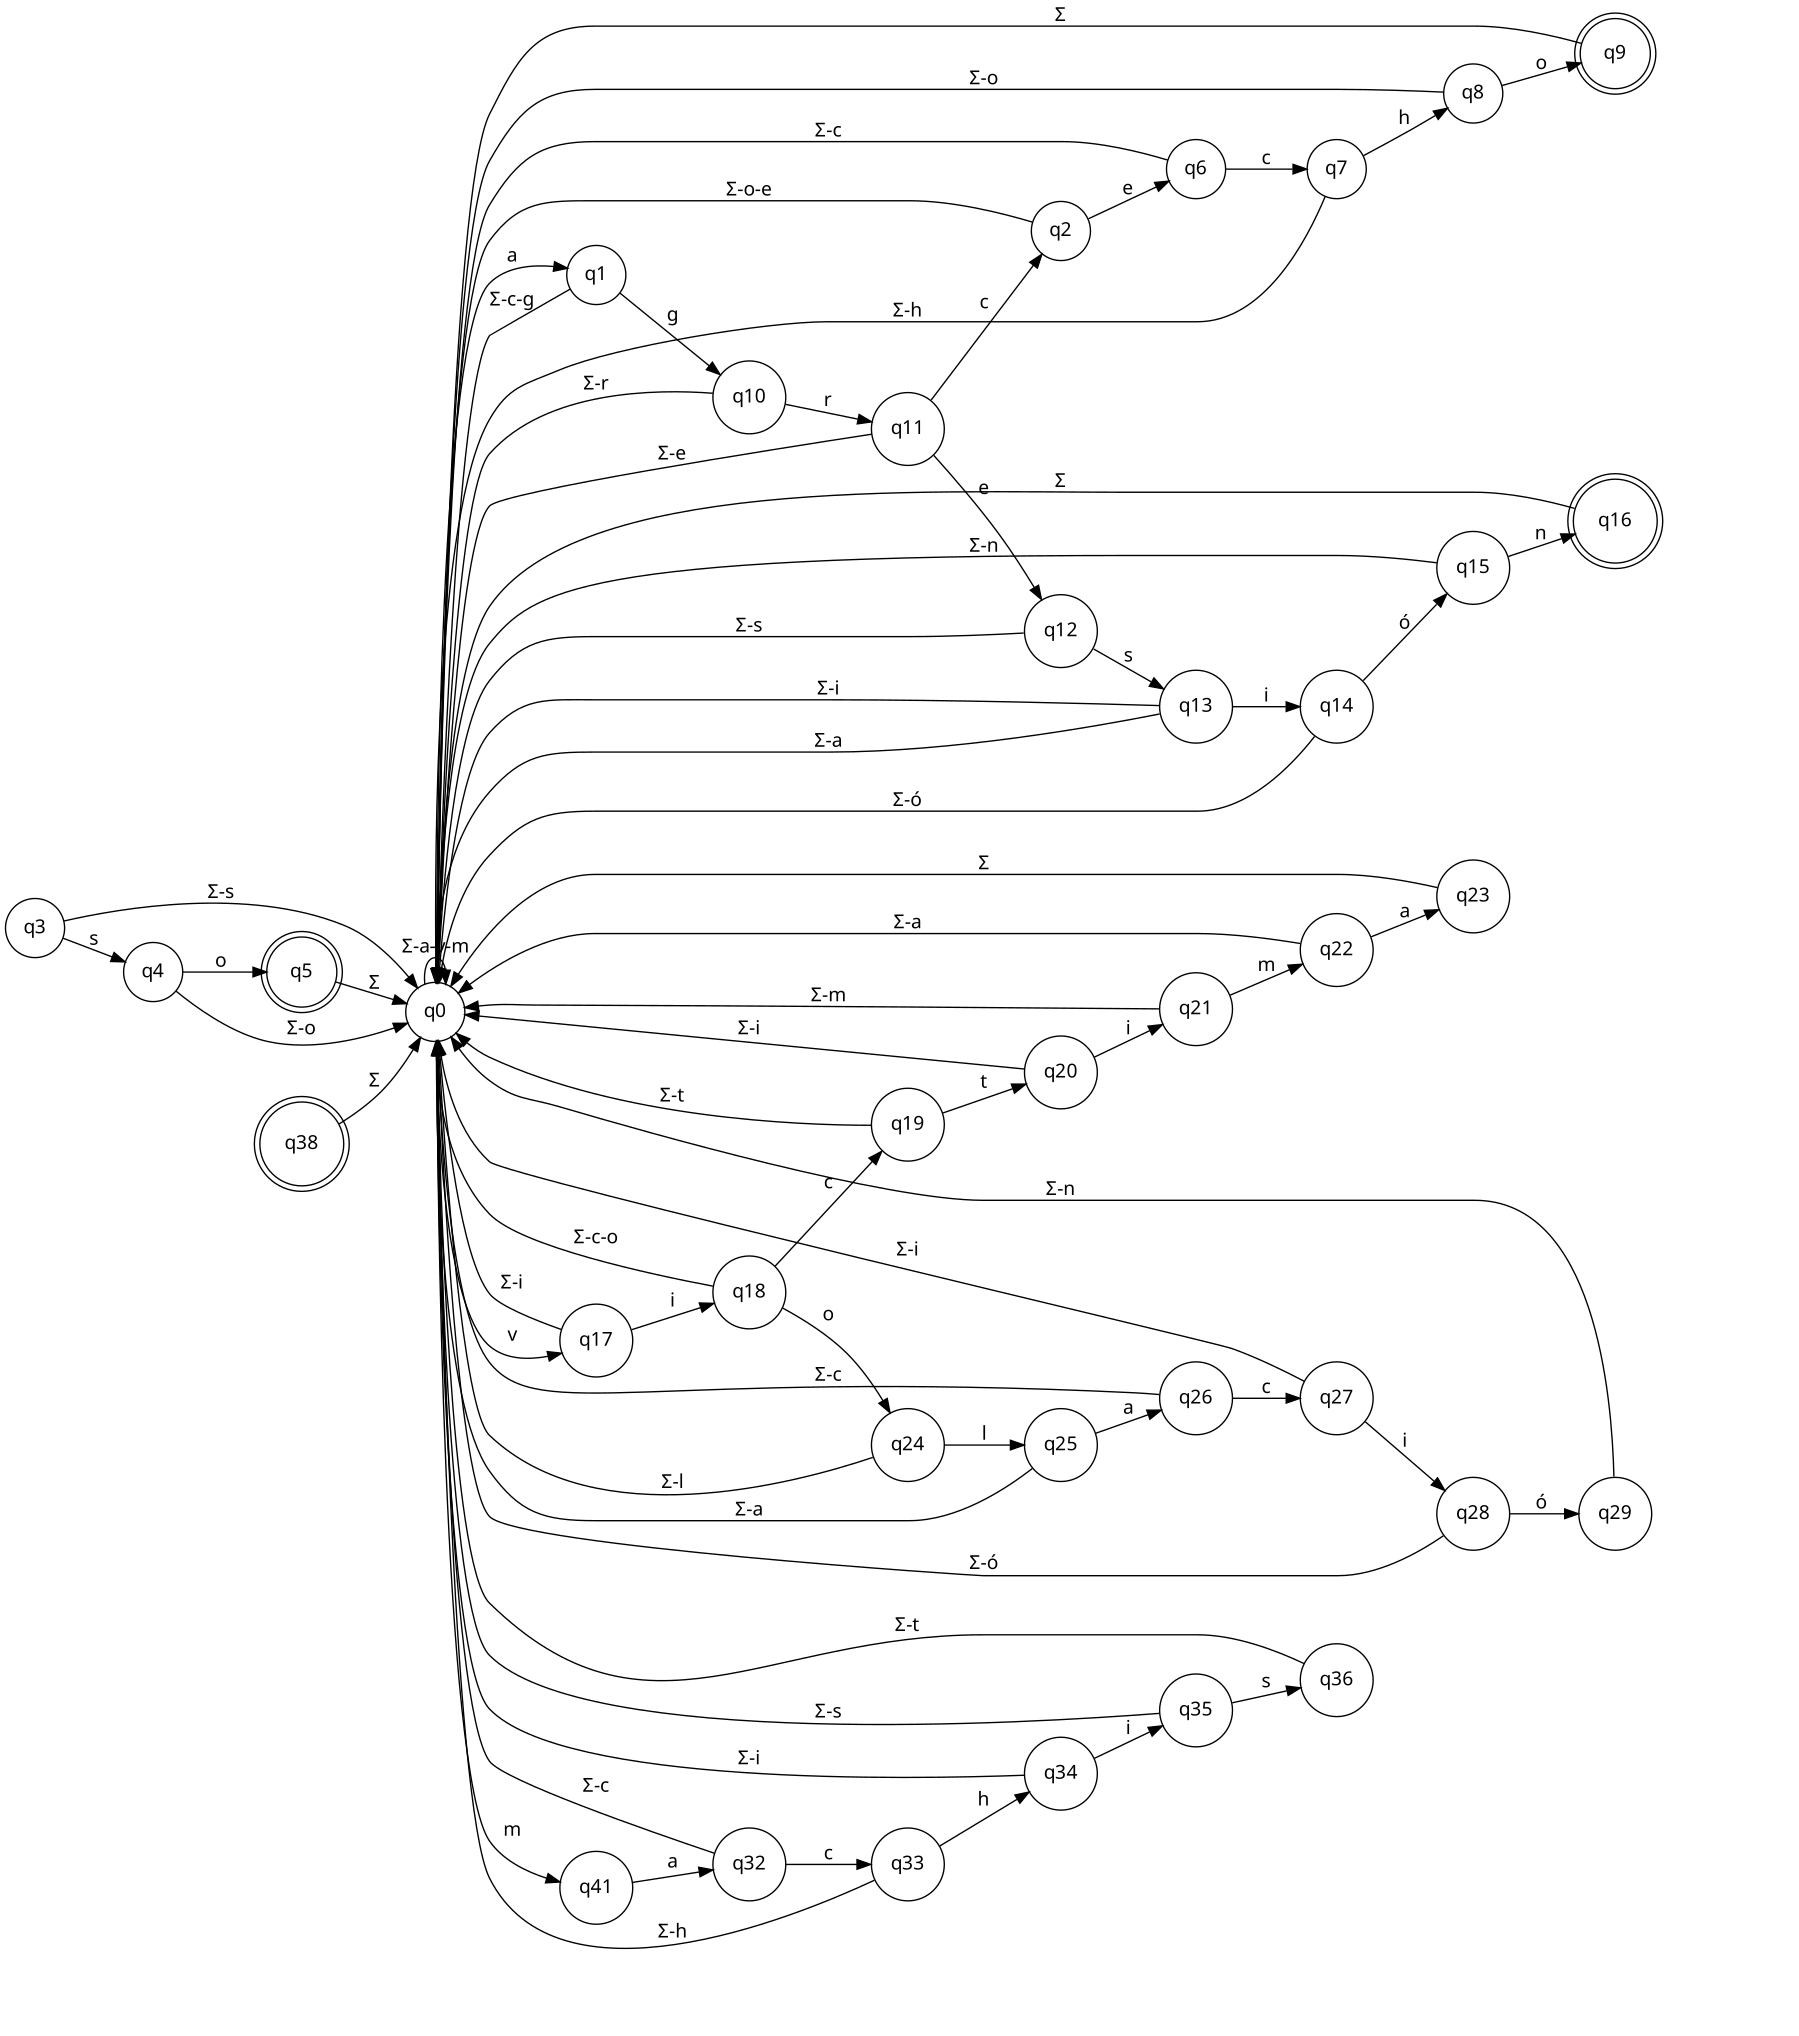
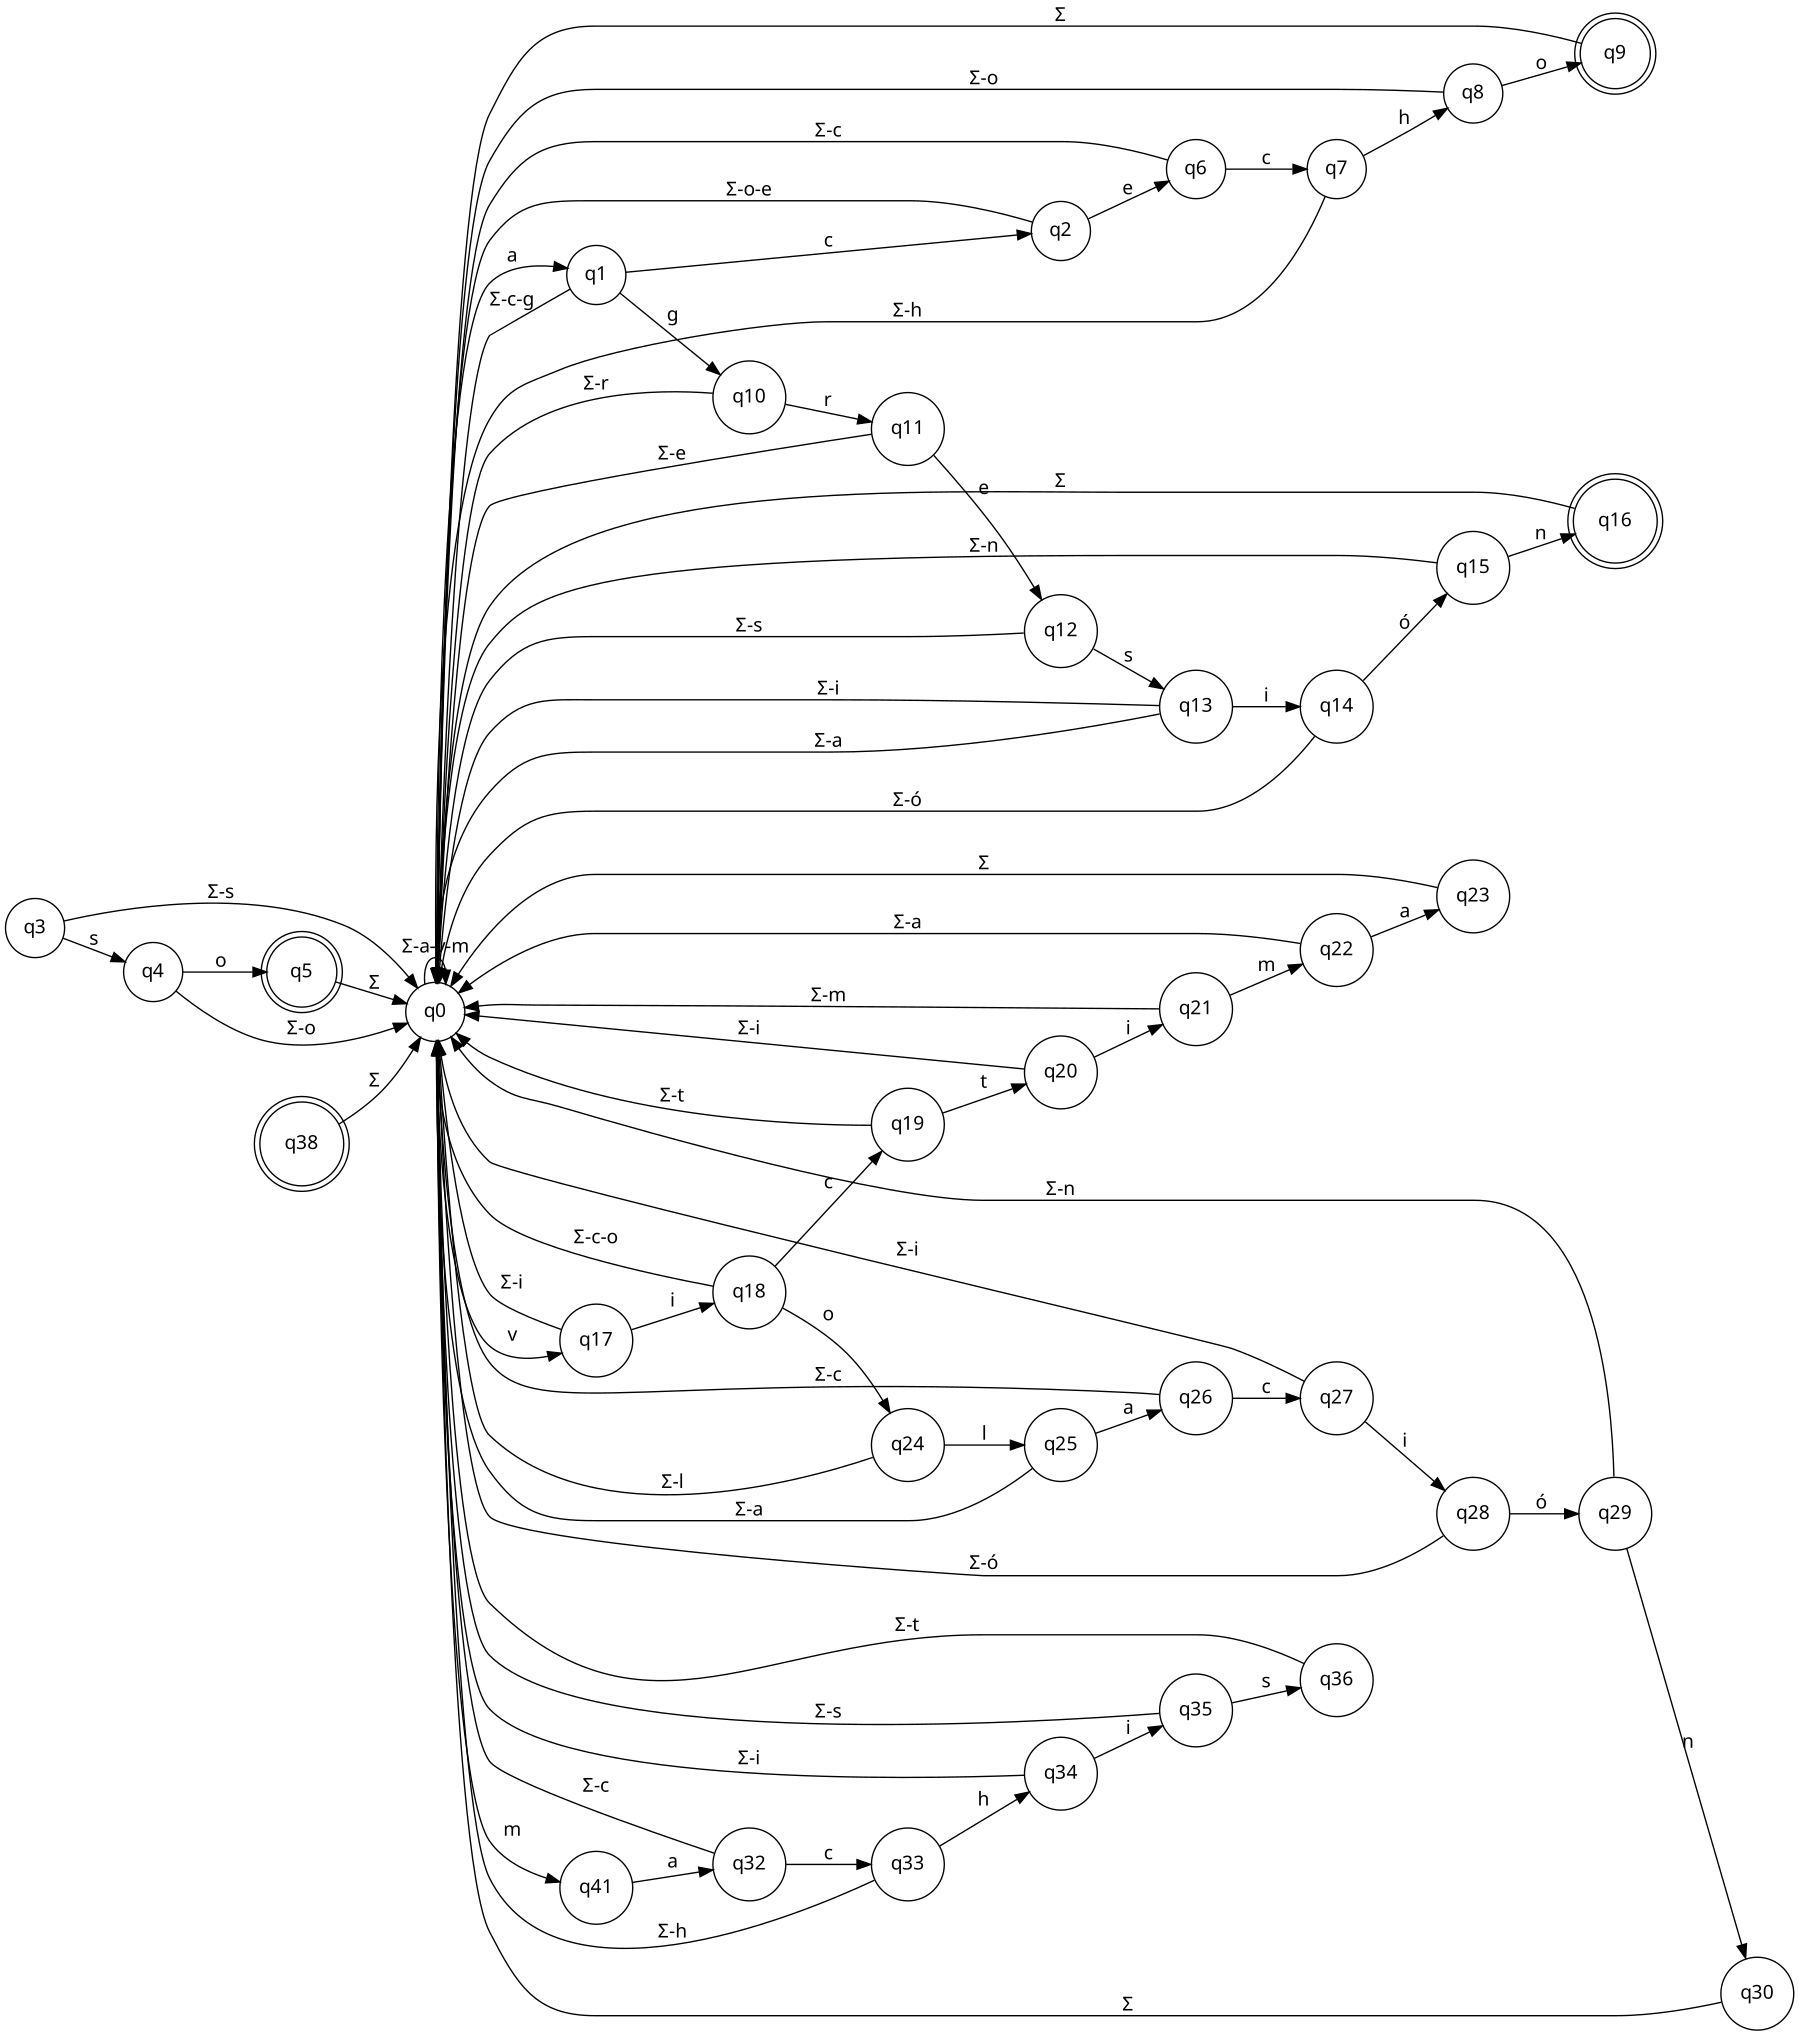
  digraph {
    fontname="Noto Sans"
    rankdir=LR
    node [fontname="Noto Sans" shape=circle]
    edge [fontname="Noto Sans"]
    q0
    q1
    q17
    n4 [label=q41]
    q2
    q10
    q18
    q32
    q6
    q11
    q3
    q4
    q7
    q5 [shape=doublecircle]
    q8
    q9 [shape=doublecircle]
    q12
    q13
    q14
    q15
    q16 [shape=doublecircle]
    q19
    q24
    q20
    q25
    q21
    q22
    q23
    q26
    q27
    q28
    q29
+   q30
    q33
    q34
    q35
    q36
    q38 [shape=doublecircle]
    q0 -> q0 [label="Σ-a-v-m"]
    q0 -> q1 [label=a]
    q0 -> q17 [label=v]
    q0 -> n4 [label=m]
    q1 -> q0 [label="Σ-c-g"]
-   q11 -> q2 [label=c]
+   q1 -> q2 [label=c]
    q1 -> q10 [label=g]
    q17 -> q0 [label="Σ-i"]
    q17 -> q18 [label=i]
    n4 -> q32 [label=a]
    q2 -> q0 [label="Σ-o-e"]
    q2 -> q6 [label=e]
    q10 -> q0 [label="Σ-r"]
    q10 -> q11 [label=r]
    q18 -> q0 [label="Σ-c-o"]
    q18 -> q19 [label=c]
    q18 -> q24 [label=o]
    q32 -> q0 [label="Σ-c"]
    q32 -> q33 [label=c]
    q6 -> q0 [label="Σ-c"]
    q6 -> q7 [label=c]
    q11 -> q0 [label="Σ-e"]
    q11 -> q12 [label=e]
    q3 -> q0 [label="Σ-s"]
    q3 -> q4 [label=s]
    q4 -> q0 [label="Σ-o"]
    q4 -> q5 [label=o]
    q7 -> q0 [label="Σ-h"]
    q7 -> q8 [label=h]
    q5 -> q0 [label="Σ"]
    q8 -> q0 [label="Σ-o"]
    q8 -> q9 [label=o]
    q9 -> q0 [label="Σ"]
    q12 -> q0 [label="Σ-s"]
    q12 -> q13 [label=s]
    q13 -> q0 [label="Σ-i"]
    q13 -> q0 [label="Σ-a"]
    q13 -> q14 [label=i]
    q14 -> q0 [label="Σ-ó"]
    q14 -> q15 [label="ó"]
    q15 -> q0 [label="Σ-n"]
    q15 -> q16 [label=n]
    q16 -> q0 [label="Σ"]
    q19 -> q0 [label="Σ-t"]
    q19 -> q20 [label=t]
    q24 -> q0 [label="Σ-l"]
    q24 -> q25 [label=l]
    q20 -> q0 [label="Σ-i"]
    q20 -> q21 [label=i]
    q25 -> q0 [label="Σ-a"]
    q25 -> q26 [label=a]
    q21 -> q0 [label="Σ-m"]
    q21 -> q22 [label=m]
    q22 -> q0 [label="Σ-a"]
    q22 -> q23 [label=a]
    q23 -> q0 [label="Σ"]
    q26 -> q0 [label="Σ-c"]
    q26 -> q27 [label=c]
    q27 -> q0 [label="Σ-i"]
    q27 -> q28 [label=i]
    q28 -> q0 [label="Σ-ó"]
    q28 -> q29 [label="ó"]
    q29 -> q0 [label="Σ-n"]
+   q29 -> q30 [label=n]
+   q30 -> q0 [label="Σ"]
    q33 -> q0 [label="Σ-h"]
    q33 -> q34 [label=h]
    q34 -> q0 [label="Σ-i"]
    q34 -> q35 [label=i]
    q35 -> q0 [label="Σ-s"]
    q35 -> q36 [label=s]
    q36 -> q0 [label="Σ-t"]
    q38 -> q0 [label="Σ"]
  }
